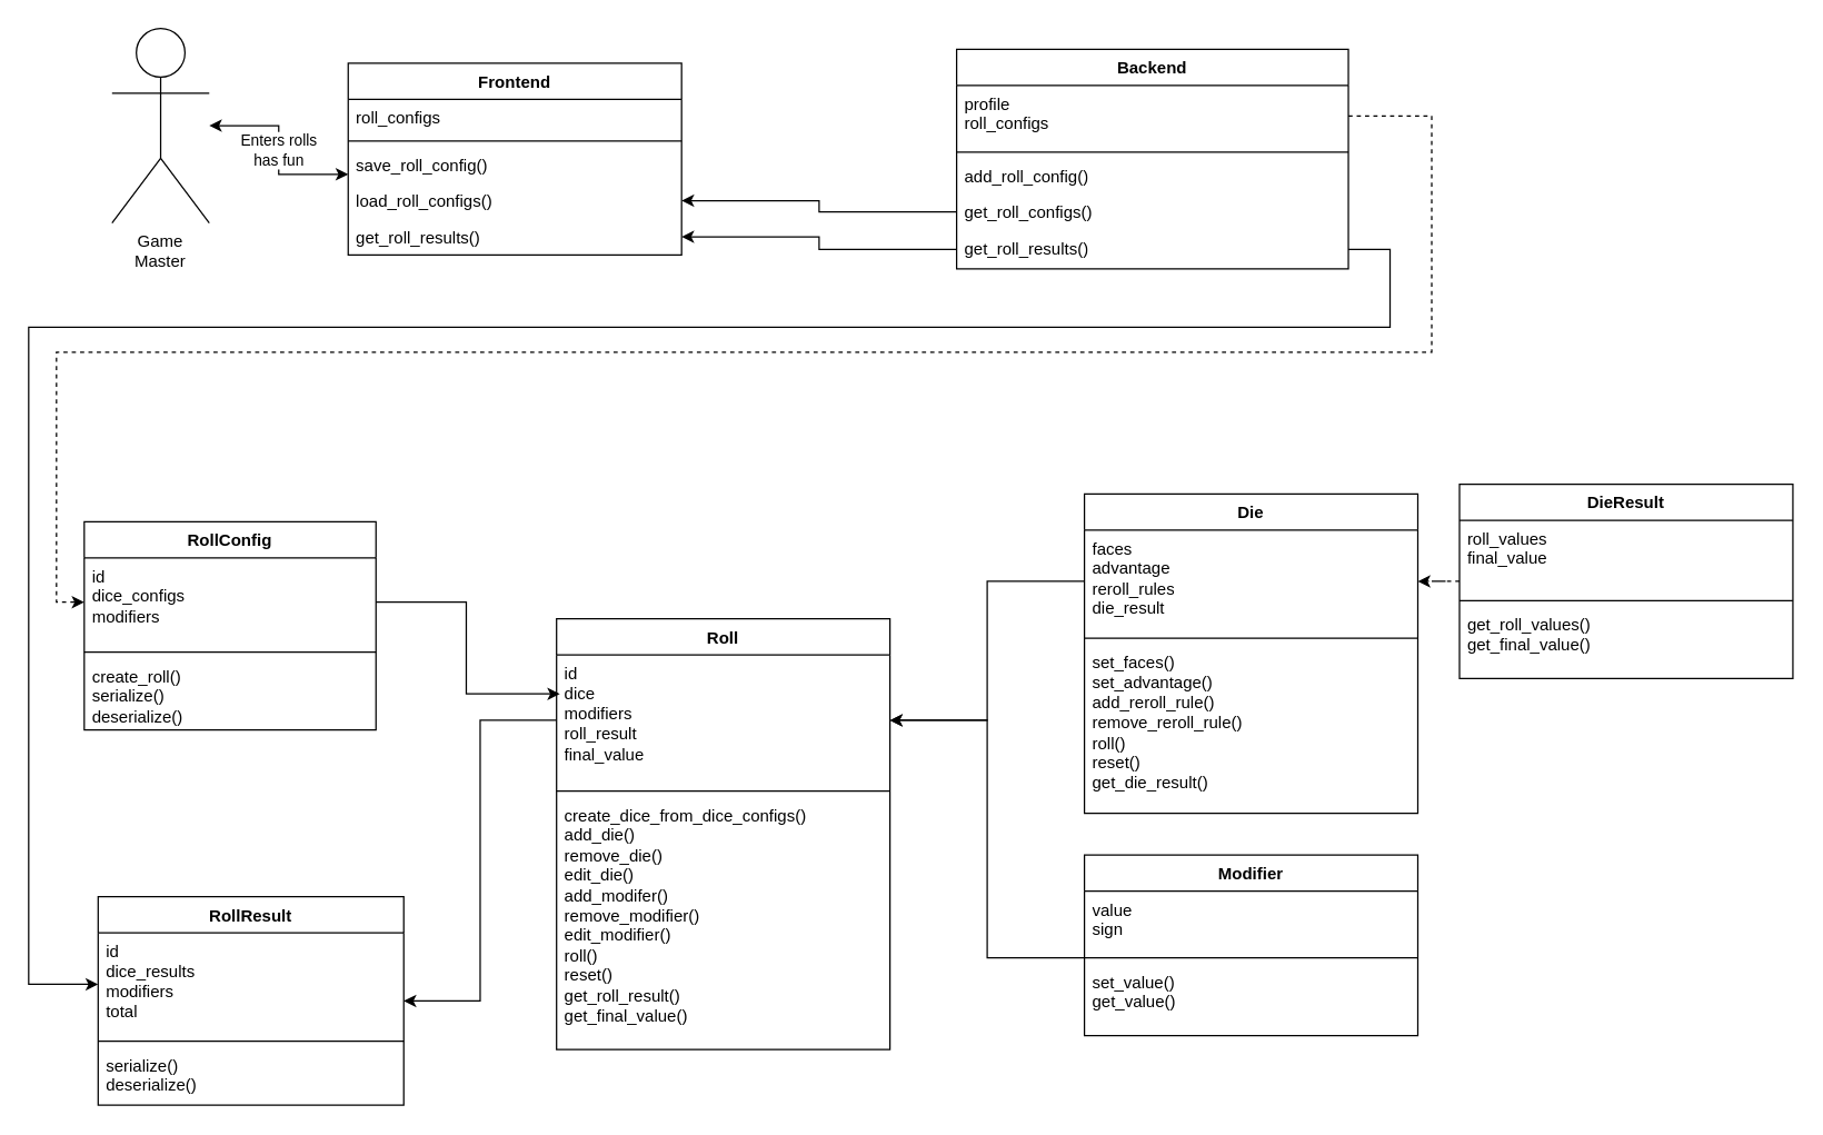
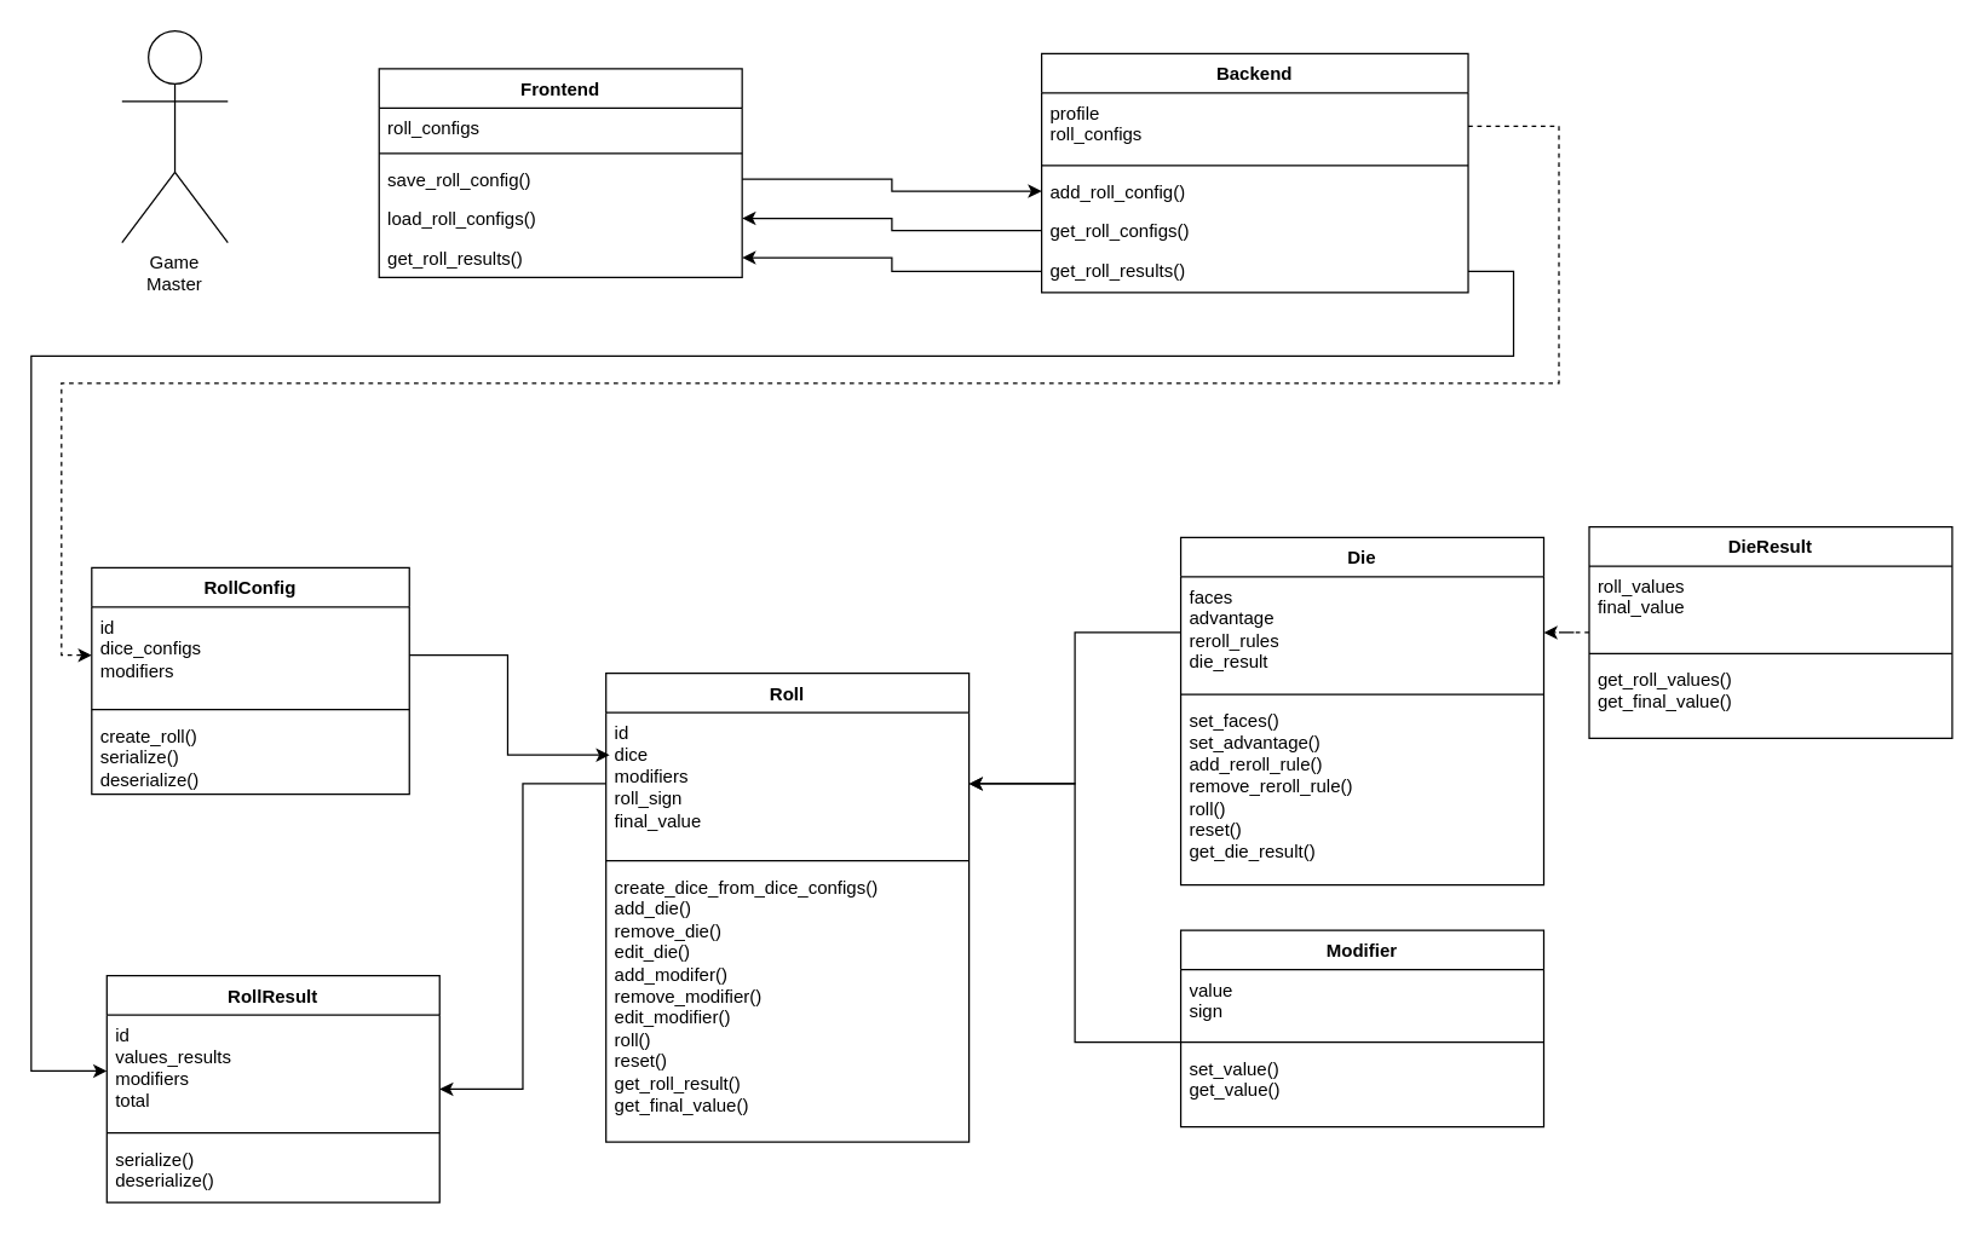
  <mxCell id="0" />
  <mxCell id="1" parent="0" />
  <mxCell id="2" value="Game Master&lt;div&gt;&lt;br&gt;&lt;/div&gt;" style="shape=umlActor;verticalLabelPosition=bottom;verticalAlign=top;html=1;whiteSpace=wrap;" vertex="1" parent="1"><mxGeometry x="80" y="20" width="70" height="140" as="geometry" /></mxCell>
  <mxCell id="3" value="Frontend" style="swimlane;fontStyle=1;align=center;verticalAlign=top;childLayout=stackLayout;horizontal=1;startSize=26;horizontalStack=0;resizeParent=1;resizeParentMax=0;resizeLast=0;collapsible=1;marginBottom=0;whiteSpace=wrap;html=1;" vertex="1" parent="1"><mxGeometry x="250" y="45" width="240" height="138" as="geometry" /></mxCell>
  <mxCell id="4" value="roll_configs" style="text;strokeColor=none;fillColor=none;align=left;verticalAlign=top;spacingLeft=4;spacingRight=4;overflow=hidden;rotatable=0;points=[[0,0.5],[1,0.5]];portConstraint=eastwest;whiteSpace=wrap;html=1;" vertex="1" parent="3"><mxGeometry y="26" width="240" height="26" as="geometry" /></mxCell>
  <mxCell id="5" value="" style="line;strokeWidth=1;fillColor=none;align=left;verticalAlign=middle;spacingTop=-1;spacingLeft=3;spacingRight=3;rotatable=0;labelPosition=right;points=[];portConstraint=eastwest;strokeColor=inherit;" vertex="1" parent="3"><mxGeometry y="52" width="240" height="8" as="geometry" /></mxCell>
  <mxCell id="6" value="save_roll_config()" style="text;strokeColor=none;fillColor=none;align=left;verticalAlign=top;spacingLeft=4;spacingRight=4;overflow=hidden;rotatable=0;points=[[0,0.5],[1,0.5]];portConstraint=eastwest;whiteSpace=wrap;html=1;" vertex="1" parent="3"><mxGeometry y="60" width="240" height="26" as="geometry" /></mxCell>
  <mxCell id="7" value="load_roll_configs()" style="text;strokeColor=none;fillColor=none;align=left;verticalAlign=top;spacingLeft=4;spacingRight=4;overflow=hidden;rotatable=0;points=[[0,0.5],[1,0.5]];portConstraint=eastwest;whiteSpace=wrap;html=1;" vertex="1" parent="3"><mxGeometry y="86" width="240" height="26" as="geometry" /></mxCell>
  <mxCell id="8" value="get_roll_results()" style="text;strokeColor=none;fillColor=none;align=left;verticalAlign=top;spacingLeft=4;spacingRight=4;overflow=hidden;rotatable=0;points=[[0,0.5],[1,0.5]];portConstraint=eastwest;whiteSpace=wrap;html=1;" vertex="1" parent="3"><mxGeometry y="112" width="240" height="26" as="geometry" /></mxCell>
  <mxCell id="9" value="Backend" style="swimlane;fontStyle=1;align=center;verticalAlign=top;childLayout=stackLayout;horizontal=1;startSize=26;horizontalStack=0;resizeParent=1;resizeParentMax=0;resizeLast=0;collapsible=1;marginBottom=0;whiteSpace=wrap;html=1;" vertex="1" parent="1"><mxGeometry x="688" y="35" width="282" height="158" as="geometry" /></mxCell>
  <mxCell id="10" value="&lt;div&gt;profile&lt;/div&gt;roll_configs" style="text;strokeColor=none;fillColor=none;align=left;verticalAlign=top;spacingLeft=4;spacingRight=4;overflow=hidden;rotatable=0;points=[[0,0.5],[1,0.5]];portConstraint=eastwest;whiteSpace=wrap;html=1;" vertex="1" parent="9"><mxGeometry y="26" width="282" height="44" as="geometry" /></mxCell>
  <mxCell id="11" value="" style="line;strokeWidth=1;fillColor=none;align=left;verticalAlign=middle;spacingTop=-1;spacingLeft=3;spacingRight=3;rotatable=0;labelPosition=right;points=[];portConstraint=eastwest;strokeColor=inherit;" vertex="1" parent="9"><mxGeometry y="70" width="282" height="8" as="geometry" /></mxCell>
  <mxCell id="12" value="add_roll_config()" style="text;strokeColor=none;fillColor=none;align=left;verticalAlign=top;spacingLeft=4;spacingRight=4;overflow=hidden;rotatable=0;points=[[0,0.5],[1,0.5]];portConstraint=eastwest;whiteSpace=wrap;html=1;" vertex="1" parent="9"><mxGeometry y="78" width="282" height="26" as="geometry" /></mxCell>
  <mxCell id="13" value="get_roll_configs()" style="text;strokeColor=none;fillColor=none;align=left;verticalAlign=top;spacingLeft=4;spacingRight=4;overflow=hidden;rotatable=0;points=[[0,0.5],[1,0.5]];portConstraint=eastwest;whiteSpace=wrap;html=1;" vertex="1" parent="9"><mxGeometry y="104" width="282" height="26" as="geometry" /></mxCell>
  <mxCell id="14" value="get_roll_results()" style="text;strokeColor=none;fillColor=none;align=left;verticalAlign=top;spacingLeft=4;spacingRight=4;overflow=hidden;rotatable=0;points=[[0,0.5],[1,0.5]];portConstraint=eastwest;whiteSpace=wrap;html=1;" vertex="1" parent="9"><mxGeometry y="130" width="282" height="28" as="geometry" /></mxCell>
- <mxCell id="15" value="Enters rolls&lt;div&gt;has fun&lt;/div&gt;" style="edgeStyle=orthogonalEdgeStyle;rounded=0;orthogonalLoop=1;jettySize=auto;html=1;entryX=0;entryY=0.769;entryDx=0;entryDy=0;entryPerimeter=0;startArrow=classic;startFill=1;" edge="1" parent="1" source="2" target="6"><mxGeometry relative="1" as="geometry" /></mxCell>
+ <mxCell id="16" style="edgeStyle=orthogonalEdgeStyle;rounded=0;orthogonalLoop=1;jettySize=auto;html=1;entryX=0;entryY=0.5;entryDx=0;entryDy=0;" edge="1" parent="1" source="6" target="12"><mxGeometry relative="1" as="geometry" /></mxCell>
  <mxCell id="17" style="edgeStyle=orthogonalEdgeStyle;rounded=0;orthogonalLoop=1;jettySize=auto;html=1;exitX=0;exitY=0.5;exitDx=0;exitDy=0;entryX=1;entryY=0.5;entryDx=0;entryDy=0;" edge="1" parent="1" source="13" target="7"><mxGeometry relative="1" as="geometry" /></mxCell>
  <mxCell id="18" style="edgeStyle=orthogonalEdgeStyle;rounded=0;orthogonalLoop=1;jettySize=auto;html=1;exitX=0;exitY=0.5;exitDx=0;exitDy=0;entryX=1;entryY=0.5;entryDx=0;entryDy=0;" edge="1" parent="1" source="14" target="8"><mxGeometry relative="1" as="geometry" /></mxCell>
  <mxCell id="19" value="Roll" style="swimlane;fontStyle=1;align=center;verticalAlign=top;childLayout=stackLayout;horizontal=1;startSize=26;horizontalStack=0;resizeParent=1;resizeParentMax=0;resizeLast=0;collapsible=1;marginBottom=0;whiteSpace=wrap;html=1;" vertex="1" parent="1"><mxGeometry x="400" y="445" width="240" height="310" as="geometry" /></mxCell>
- <mxCell id="20" value="id&lt;div&gt;dice&lt;div&gt;modifiers&lt;/div&gt;&lt;/div&gt;&lt;div&gt;roll_result&lt;/div&gt;&lt;div&gt;final_value&lt;/div&gt;&lt;div&gt;&lt;br&gt;&lt;/div&gt;" style="text;strokeColor=none;fillColor=none;align=left;verticalAlign=top;spacingLeft=4;spacingRight=4;overflow=hidden;rotatable=0;points=[[0,0.5],[1,0.5]];portConstraint=eastwest;whiteSpace=wrap;html=1;" vertex="1" parent="19"><mxGeometry y="26" width="240" height="94" as="geometry" /></mxCell>
+ <mxCell id="20" value="id&lt;div&gt;dice&lt;div&gt;modifiers&lt;/div&gt;&lt;/div&gt;&lt;div&gt;roll_sign&lt;/div&gt;&lt;div&gt;final_value&lt;/div&gt;&lt;div&gt;&lt;br&gt;&lt;/div&gt;" style="text;strokeColor=none;fillColor=none;align=left;verticalAlign=top;spacingLeft=4;spacingRight=4;overflow=hidden;rotatable=0;points=[[0,0.5],[1,0.5]];portConstraint=eastwest;whiteSpace=wrap;html=1;" vertex="1" parent="19"><mxGeometry y="26" width="240" height="94" as="geometry" /></mxCell>
  <mxCell id="21" value="" style="line;strokeWidth=1;fillColor=none;align=left;verticalAlign=middle;spacingTop=-1;spacingLeft=3;spacingRight=3;rotatable=0;labelPosition=right;points=[];portConstraint=eastwest;strokeColor=inherit;" vertex="1" parent="19"><mxGeometry y="120" width="240" height="8" as="geometry" /></mxCell>
  <mxCell id="22" value="&lt;div&gt;create_dice_from_dice_configs()&lt;/div&gt;add_die()&lt;div&gt;remove_die()&lt;/div&gt;&lt;div&gt;edit_die()&lt;br&gt;&lt;div&gt;add_modifer()&lt;/div&gt;&lt;/div&gt;&lt;div&gt;remove_modifier()&lt;/div&gt;&lt;div&gt;edit_modifier()&lt;/div&gt;&lt;div&gt;roll()&lt;/div&gt;&lt;div&gt;reset()&lt;/div&gt;&lt;div&gt;get_roll_result()&lt;/div&gt;&lt;div&gt;get_final_value()&lt;/div&gt;" style="text;strokeColor=none;fillColor=none;align=left;verticalAlign=top;spacingLeft=4;spacingRight=4;overflow=hidden;rotatable=0;points=[[0,0.5],[1,0.5]];portConstraint=eastwest;whiteSpace=wrap;html=1;" vertex="1" parent="19"><mxGeometry y="128" width="240" height="182" as="geometry" /></mxCell>
  <mxCell id="23" value="Die" style="swimlane;fontStyle=1;align=center;verticalAlign=top;childLayout=stackLayout;horizontal=1;startSize=26;horizontalStack=0;resizeParent=1;resizeParentMax=0;resizeLast=0;collapsible=1;marginBottom=0;whiteSpace=wrap;html=1;" vertex="1" parent="1"><mxGeometry x="780" y="355" width="240" height="230" as="geometry" /></mxCell>
  <mxCell id="24" value="faces&lt;div&gt;advantage&lt;/div&gt;&lt;div&gt;reroll_rules&lt;/div&gt;&lt;div&gt;die_result&lt;/div&gt;" style="text;strokeColor=none;fillColor=none;align=left;verticalAlign=top;spacingLeft=4;spacingRight=4;overflow=hidden;rotatable=0;points=[[0,0.5],[1,0.5]];portConstraint=eastwest;whiteSpace=wrap;html=1;" vertex="1" parent="23"><mxGeometry y="26" width="240" height="74" as="geometry" /></mxCell>
  <mxCell id="25" value="" style="line;strokeWidth=1;fillColor=none;align=left;verticalAlign=middle;spacingTop=-1;spacingLeft=3;spacingRight=3;rotatable=0;labelPosition=right;points=[];portConstraint=eastwest;strokeColor=inherit;" vertex="1" parent="23"><mxGeometry y="100" width="240" height="8" as="geometry" /></mxCell>
  <mxCell id="26" value="set_faces()&lt;div&gt;set_advantage()&lt;/div&gt;&lt;div&gt;add_reroll_rule()&lt;/div&gt;&lt;div&gt;remove_reroll_rule()&lt;/div&gt;&lt;div&gt;roll()&lt;/div&gt;&lt;div&gt;reset()&lt;/div&gt;&lt;div&gt;get_die_result()&lt;/div&gt;" style="text;strokeColor=none;fillColor=none;align=left;verticalAlign=top;spacingLeft=4;spacingRight=4;overflow=hidden;rotatable=0;points=[[0,0.5],[1,0.5]];portConstraint=eastwest;whiteSpace=wrap;html=1;" vertex="1" parent="23"><mxGeometry y="108" width="240" height="122" as="geometry" /></mxCell>
  <mxCell id="27" style="edgeStyle=orthogonalEdgeStyle;rounded=0;orthogonalLoop=1;jettySize=auto;html=1;exitX=0;exitY=0.5;exitDx=0;exitDy=0;entryX=1;entryY=0.5;entryDx=0;entryDy=0;" edge="1" parent="1" source="24" target="20"><mxGeometry relative="1" as="geometry" /></mxCell>
  <mxCell id="28" value="Modifier" style="swimlane;fontStyle=1;align=center;verticalAlign=top;childLayout=stackLayout;horizontal=1;startSize=26;horizontalStack=0;resizeParent=1;resizeParentMax=0;resizeLast=0;collapsible=1;marginBottom=0;whiteSpace=wrap;html=1;" vertex="1" parent="1"><mxGeometry x="780" y="615" width="240" height="130" as="geometry" /></mxCell>
  <mxCell id="29" value="value&lt;div&gt;sign&lt;/div&gt;" style="text;strokeColor=none;fillColor=none;align=left;verticalAlign=top;spacingLeft=4;spacingRight=4;overflow=hidden;rotatable=0;points=[[0,0.5],[1,0.5]];portConstraint=eastwest;whiteSpace=wrap;html=1;" vertex="1" parent="28"><mxGeometry y="26" width="240" height="44" as="geometry" /></mxCell>
  <mxCell id="30" value="" style="line;strokeWidth=1;fillColor=none;align=left;verticalAlign=middle;spacingTop=-1;spacingLeft=3;spacingRight=3;rotatable=0;labelPosition=right;points=[];portConstraint=eastwest;strokeColor=inherit;" vertex="1" parent="28"><mxGeometry y="70" width="240" height="8" as="geometry" /></mxCell>
  <mxCell id="31" value="&lt;div&gt;set_value()&lt;/div&gt;get_value()" style="text;strokeColor=none;fillColor=none;align=left;verticalAlign=top;spacingLeft=4;spacingRight=4;overflow=hidden;rotatable=0;points=[[0,0.5],[1,0.5]];portConstraint=eastwest;whiteSpace=wrap;html=1;" vertex="1" parent="28"><mxGeometry y="78" width="240" height="52" as="geometry" /></mxCell>
  <mxCell id="32" style="edgeStyle=orthogonalEdgeStyle;rounded=0;orthogonalLoop=1;jettySize=auto;html=1;entryX=1;entryY=0.5;entryDx=0;entryDy=0;" edge="1" parent="1" source="30" target="20"><mxGeometry relative="1" as="geometry" /></mxCell>
  <mxCell id="33" value="RollResult" style="swimlane;fontStyle=1;align=center;verticalAlign=top;childLayout=stackLayout;horizontal=1;startSize=26;horizontalStack=0;resizeParent=1;resizeParentMax=0;resizeLast=0;collapsible=1;marginBottom=0;whiteSpace=wrap;html=1;" vertex="1" parent="1"><mxGeometry x="70" y="645" width="220" height="150" as="geometry" /></mxCell>
- <mxCell id="34" value="&lt;div&gt;id&lt;/div&gt;dice_results&lt;div&gt;modifiers&lt;/div&gt;&lt;div&gt;total&lt;/div&gt;" style="text;strokeColor=none;fillColor=none;align=left;verticalAlign=top;spacingLeft=4;spacingRight=4;overflow=hidden;rotatable=0;points=[[0,0.5],[1,0.5]];portConstraint=eastwest;whiteSpace=wrap;html=1;" vertex="1" parent="33"><mxGeometry y="26" width="220" height="74" as="geometry" /></mxCell>
+ <mxCell id="34" value="&lt;div&gt;id&lt;/div&gt;values_results&lt;div&gt;modifiers&lt;/div&gt;&lt;div&gt;total&lt;/div&gt;" style="text;strokeColor=none;fillColor=none;align=left;verticalAlign=top;spacingLeft=4;spacingRight=4;overflow=hidden;rotatable=0;points=[[0,0.5],[1,0.5]];portConstraint=eastwest;whiteSpace=wrap;html=1;" vertex="1" parent="33"><mxGeometry y="26" width="220" height="74" as="geometry" /></mxCell>
  <mxCell id="35" value="" style="line;strokeWidth=1;fillColor=none;align=left;verticalAlign=middle;spacingTop=-1;spacingLeft=3;spacingRight=3;rotatable=0;labelPosition=right;points=[];portConstraint=eastwest;strokeColor=inherit;" vertex="1" parent="33"><mxGeometry y="100" width="220" height="8" as="geometry" /></mxCell>
  <mxCell id="36" value="serialize()&lt;div&gt;deserialize()&lt;/div&gt;" style="text;strokeColor=none;fillColor=none;align=left;verticalAlign=top;spacingLeft=4;spacingRight=4;overflow=hidden;rotatable=0;points=[[0,0.5],[1,0.5]];portConstraint=eastwest;whiteSpace=wrap;html=1;" vertex="1" parent="33"><mxGeometry y="108" width="220" height="42" as="geometry" /></mxCell>
  <mxCell id="37" style="edgeStyle=orthogonalEdgeStyle;rounded=0;orthogonalLoop=1;jettySize=auto;html=1;exitX=0;exitY=0.5;exitDx=0;exitDy=0;entryX=1;entryY=0.5;entryDx=0;entryDy=0;" edge="1" parent="1" source="20" target="33"><mxGeometry relative="1" as="geometry" /></mxCell>
  <mxCell id="38" style="edgeStyle=orthogonalEdgeStyle;rounded=0;orthogonalLoop=1;jettySize=auto;html=1;dashed=1;" edge="1" parent="1" source="39" target="24"><mxGeometry relative="1" as="geometry" /></mxCell>
  <mxCell id="39" value="DieResult" style="swimlane;fontStyle=1;align=center;verticalAlign=top;childLayout=stackLayout;horizontal=1;startSize=26;horizontalStack=0;resizeParent=1;resizeParentMax=0;resizeLast=0;collapsible=1;marginBottom=0;whiteSpace=wrap;html=1;" vertex="1" parent="1"><mxGeometry x="1050" y="348" width="240" height="140" as="geometry" /></mxCell>
  <mxCell id="40" value="roll_values&lt;div&gt;final_value&lt;/div&gt;" style="text;strokeColor=none;fillColor=none;align=left;verticalAlign=top;spacingLeft=4;spacingRight=4;overflow=hidden;rotatable=0;points=[[0,0.5],[1,0.5]];portConstraint=eastwest;whiteSpace=wrap;html=1;" vertex="1" parent="39"><mxGeometry y="26" width="240" height="54" as="geometry" /></mxCell>
  <mxCell id="41" value="" style="line;strokeWidth=1;fillColor=none;align=left;verticalAlign=middle;spacingTop=-1;spacingLeft=3;spacingRight=3;rotatable=0;labelPosition=right;points=[];portConstraint=eastwest;strokeColor=inherit;" vertex="1" parent="39"><mxGeometry y="80" width="240" height="8" as="geometry" /></mxCell>
  <mxCell id="42" value="get_roll_values()&lt;div&gt;get_final_value()&lt;/div&gt;" style="text;strokeColor=none;fillColor=none;align=left;verticalAlign=top;spacingLeft=4;spacingRight=4;overflow=hidden;rotatable=0;points=[[0,0.5],[1,0.5]];portConstraint=eastwest;whiteSpace=wrap;html=1;" vertex="1" parent="39"><mxGeometry y="88" width="240" height="52" as="geometry" /></mxCell>
  <mxCell id="43" value="RollConfig" style="swimlane;fontStyle=1;align=center;verticalAlign=top;childLayout=stackLayout;horizontal=1;startSize=26;horizontalStack=0;resizeParent=1;resizeParentMax=0;resizeLast=0;collapsible=1;marginBottom=0;whiteSpace=wrap;html=1;" vertex="1" parent="1"><mxGeometry x="60" y="375" width="210" height="150" as="geometry" /></mxCell>
  <mxCell id="44" value="id&lt;div&gt;dice_configs&lt;/div&gt;&lt;div&gt;modifiers&lt;/div&gt;" style="text;strokeColor=none;fillColor=none;align=left;verticalAlign=top;spacingLeft=4;spacingRight=4;overflow=hidden;rotatable=0;points=[[0,0.5],[1,0.5]];portConstraint=eastwest;whiteSpace=wrap;html=1;" vertex="1" parent="43"><mxGeometry y="26" width="210" height="64" as="geometry" /></mxCell>
  <mxCell id="45" value="" style="line;strokeWidth=1;fillColor=none;align=left;verticalAlign=middle;spacingTop=-1;spacingLeft=3;spacingRight=3;rotatable=0;labelPosition=right;points=[];portConstraint=eastwest;strokeColor=inherit;" vertex="1" parent="43"><mxGeometry y="90" width="210" height="8" as="geometry" /></mxCell>
  <mxCell id="46" value="create_roll()&lt;div&gt;serialize()&lt;/div&gt;&lt;div&gt;deserialize()&lt;/div&gt;" style="text;strokeColor=none;fillColor=none;align=left;verticalAlign=top;spacingLeft=4;spacingRight=4;overflow=hidden;rotatable=0;points=[[0,0.5],[1,0.5]];portConstraint=eastwest;whiteSpace=wrap;html=1;" vertex="1" parent="43"><mxGeometry y="98" width="210" height="52" as="geometry" /></mxCell>
  <mxCell id="47" style="edgeStyle=orthogonalEdgeStyle;rounded=0;orthogonalLoop=1;jettySize=auto;html=1;entryX=0.01;entryY=0.298;entryDx=0;entryDy=0;entryPerimeter=0;" edge="1" parent="1" source="44" target="20"><mxGeometry relative="1" as="geometry" /></mxCell>
  <mxCell id="48" style="edgeStyle=orthogonalEdgeStyle;rounded=0;orthogonalLoop=1;jettySize=auto;html=1;exitX=1;exitY=0.5;exitDx=0;exitDy=0;entryX=0;entryY=0.5;entryDx=0;entryDy=0;dashed=1;" edge="1" parent="1" source="10" target="44"><mxGeometry relative="1" as="geometry"><Array as="points"><mxPoint x="1030" y="83" /><mxPoint x="1030" y="253" /><mxPoint x="40" y="253" /><mxPoint x="40" y="433" /></Array></mxGeometry></mxCell>
  <mxCell id="49" style="edgeStyle=orthogonalEdgeStyle;rounded=0;orthogonalLoop=1;jettySize=auto;html=1;entryX=0;entryY=0.5;entryDx=0;entryDy=0;exitX=1;exitY=0.5;exitDx=0;exitDy=0;" edge="1" parent="1" source="14" target="34"><mxGeometry relative="1" as="geometry"><mxPoint x="890" y="215" as="sourcePoint" /><mxPoint x="40" y="708" as="targetPoint" /><Array as="points"><mxPoint x="1000" y="179" /><mxPoint x="1000" y="235" /><mxPoint x="20" y="235" /><mxPoint x="20" y="708" /></Array></mxGeometry></mxCell>
